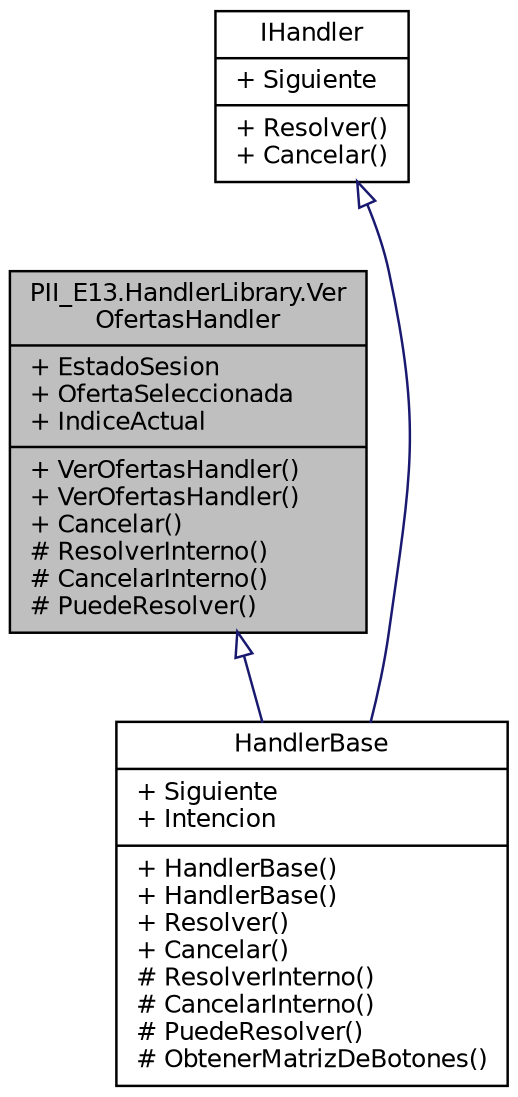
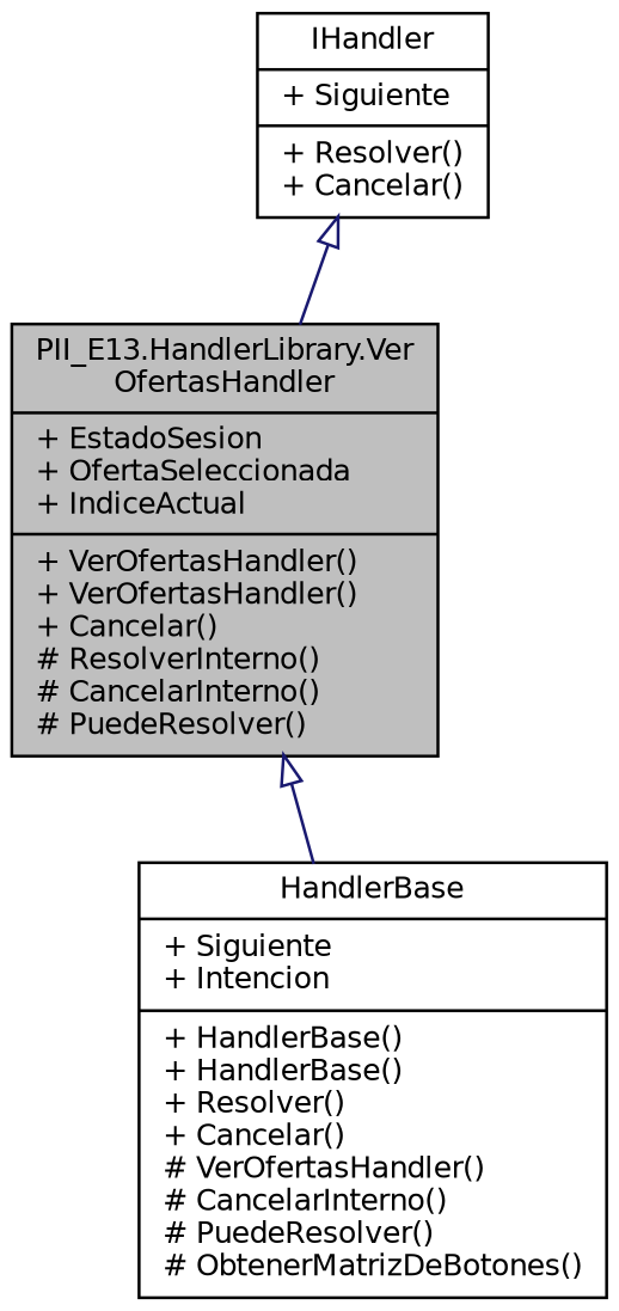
  digraph {
    node [color=black fillcolor=white fontname=Helvetica fontsize=10 shape=record style=filled]
    edge [arrowtail=onormal color=midnightblue dir=back fontname=Helvetica fontsize=10 labelfontname=Helvetica labelfontsize=10 style=solid]
    n1 [fillcolor=grey75 fontcolor=black height=0.2 label="{PII_E13.HandlerLibrary.Ver\lOfertasHandler\n|+ EstadoSesion\l+ OfertaSeleccionada\l+ IndiceActual\l|+ VerOfertasHandler()\l+ VerOfertasHandler()\l+ Cancelar()\l# ResolverInterno()\l# CancelarInterno()\l# PuedeResolver()\l}" width=0.4]
-   n2 [height=0.2 label="{HandlerBase\n|+ Siguiente\l+ Intencion\l|+ HandlerBase()\l+ HandlerBase()\l+ Resolver()\l+ Cancelar()\l# ResolverInterno()\l# CancelarInterno()\l# PuedeResolver()\l# ObtenerMatrizDeBotones()\l}" width=0.4]
+   n2 [height=0.2 label="{HandlerBase\n|+ Siguiente\l+ Intencion\l|+ HandlerBase()\l+ HandlerBase()\l+ Resolver()\l+ Cancelar()\l# VerOfertasHandler()\l# CancelarInterno()\l# PuedeResolver()\l# ObtenerMatrizDeBotones()\l}" width=0.4]
    n3 [height=0.2 label="{IHandler\n|+ Siguiente\l|+ Resolver()\l+ Cancelar()\l}" width=0.4]
    n1 -> n2
-   n3 -> n2
+   n3 -> n1
  }
